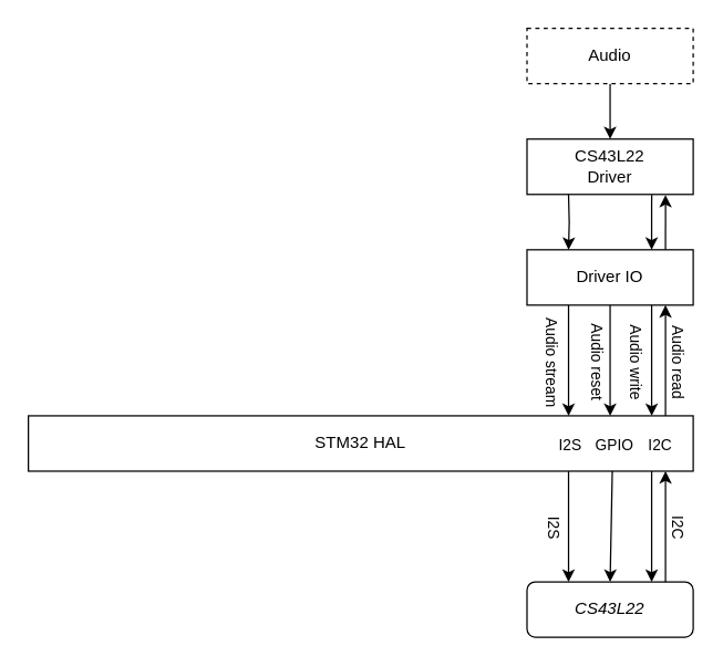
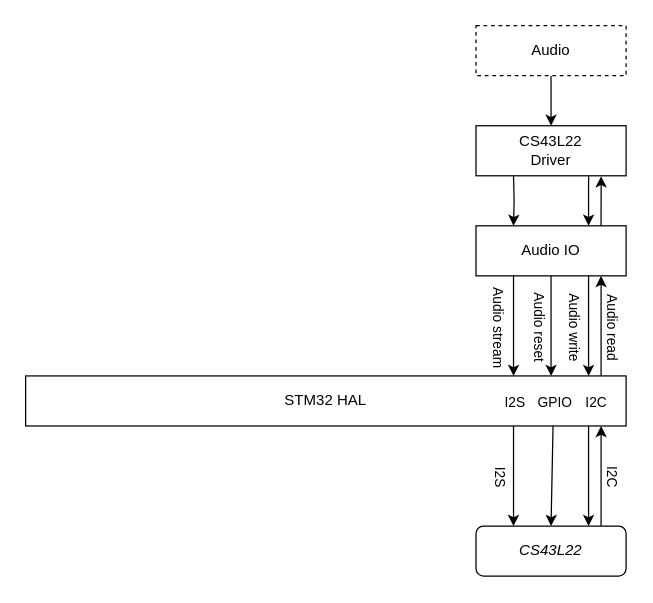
  <mxCell id="0" />
  <mxCell id="1" parent="0" />
  <mxCell id="2" style="edgeStyle=orthogonalEdgeStyle;rounded=0;orthogonalLoop=1;jettySize=auto;html=1;exitX=0.5;exitY=0;exitDx=0;exitDy=0;startArrow=classic;startFill=1;endArrow=none;endFill=0;" edge="1" parent="1" source="3" target="27"><mxGeometry relative="1" as="geometry" /></mxCell>
  <mxCell id="3" value="&lt;i&gt;CS43L22&lt;/i&gt;" style="rounded=1;whiteSpace=wrap;html=1;" parent="1" vertex="1"><mxGeometry x="380" y="420" width="120" height="40" as="geometry" /></mxCell>
  <mxCell id="4" style="edgeStyle=orthogonalEdgeStyle;rounded=0;orthogonalLoop=1;jettySize=auto;html=1;startArrow=none;startFill=0;" parent="1" edge="1"><mxGeometry relative="1" as="geometry"><mxPoint x="470" y="300" as="targetPoint" /><mxPoint x="470" y="220" as="sourcePoint" /><Array as="points" /></mxGeometry></mxCell>
  <mxCell id="5" value="Audio write" style="edgeLabel;html=1;align=center;verticalAlign=middle;resizable=0;points=[];rotation=90;" parent="4" vertex="1" connectable="0"><mxGeometry x="-0.16" relative="1" as="geometry"><mxPoint x="-10" y="6.11" as="offset" /></mxGeometry></mxCell>
  <mxCell id="6" style="edgeStyle=orthogonalEdgeStyle;rounded=0;orthogonalLoop=1;jettySize=auto;html=1;startArrow=none;startFill=0;exitX=0.25;exitY=1;exitDx=0;exitDy=0;" parent="1" source="10" edge="1"><mxGeometry relative="1" as="geometry"><mxPoint x="410" y="300" as="targetPoint" /><mxPoint x="410" y="221" as="sourcePoint" /><Array as="points" /></mxGeometry></mxCell>
  <mxCell id="7" value="Audio stream" style="edgeLabel;html=1;align=center;verticalAlign=middle;resizable=0;points=[];rotation=90;" parent="6" vertex="1" connectable="0"><mxGeometry x="-0.18" y="1" relative="1" as="geometry"><mxPoint x="-11.99" y="7.38" as="offset" /></mxGeometry></mxCell>
  <mxCell id="8" style="edgeStyle=orthogonalEdgeStyle;rounded=0;orthogonalLoop=1;jettySize=auto;html=1;exitX=0.5;exitY=1;exitDx=0;exitDy=0;entryX=0.875;entryY=0;entryDx=0;entryDy=0;entryPerimeter=0;" edge="1" parent="1" source="10" target="14"><mxGeometry relative="1" as="geometry" /></mxCell>
  <mxCell id="9" value="Audio reset" style="edgeLabel;html=1;align=center;verticalAlign=middle;resizable=0;points=[];rotation=90;" vertex="1" connectable="0" parent="8"><mxGeometry x="-0.307" y="1" relative="1" as="geometry"><mxPoint x="-9" y="12" as="offset" /></mxGeometry></mxCell>
- <mxCell id="10" value="Driver IO" style="rounded=0;whiteSpace=wrap;html=1;" parent="1" vertex="1"><mxGeometry x="380" y="180" width="120" height="40" as="geometry" /></mxCell>
+ <mxCell id="10" value="Audio IO" style="rounded=0;whiteSpace=wrap;html=1;" parent="1" vertex="1"><mxGeometry x="380" y="180" width="120" height="40" as="geometry" /></mxCell>
  <mxCell id="11" value="CS43L22&lt;br&gt;Driver" style="rounded=0;whiteSpace=wrap;html=1;" parent="1" vertex="1"><mxGeometry x="380" y="100" width="120" height="40" as="geometry" /></mxCell>
  <mxCell id="12" style="edgeStyle=orthogonalEdgeStyle;rounded=0;orthogonalLoop=1;jettySize=auto;html=1;exitX=0.5;exitY=1;exitDx=0;exitDy=0;entryX=0.5;entryY=0;entryDx=0;entryDy=0;" edge="1" parent="1" source="13" target="11"><mxGeometry relative="1" as="geometry" /></mxCell>
  <mxCell id="13" value="Audio" style="rounded=0;whiteSpace=wrap;html=1;dashed=1;" parent="1" vertex="1"><mxGeometry x="380" y="20" width="120" height="40" as="geometry" /></mxCell>
  <mxCell id="14" value="STM32 HAL" style="rounded=0;whiteSpace=wrap;html=1;" parent="1" vertex="1"><mxGeometry x="20" y="300" width="480" height="40" as="geometry" /></mxCell>
  <mxCell id="15" style="edgeStyle=orthogonalEdgeStyle;rounded=0;orthogonalLoop=1;jettySize=auto;html=1;exitX=0.75;exitY=1;exitDx=0;exitDy=0;startArrow=classic;startFill=1;endArrow=none;endFill=0;" parent="1" edge="1"><mxGeometry relative="1" as="geometry"><mxPoint x="480" y="300" as="targetPoint" /><mxPoint x="480" y="220" as="sourcePoint" /></mxGeometry></mxCell>
  <mxCell id="16" value="Audio read" style="edgeLabel;html=1;align=center;verticalAlign=middle;resizable=0;points=[];rotation=90;" parent="15" vertex="1" connectable="0"><mxGeometry x="-0.18" y="-2" relative="1" as="geometry"><mxPoint x="12" y="7.2" as="offset" /></mxGeometry></mxCell>
  <mxCell id="17" style="edgeStyle=orthogonalEdgeStyle;rounded=0;orthogonalLoop=1;jettySize=auto;html=1;exitX=0.75;exitY=1;exitDx=0;exitDy=0;startArrow=none;startFill=0;" parent="1" edge="1"><mxGeometry relative="1" as="geometry"><mxPoint x="470" y="420" as="targetPoint" /><mxPoint x="470" y="340" as="sourcePoint" /></mxGeometry></mxCell>
  <mxCell id="18" style="edgeStyle=orthogonalEdgeStyle;rounded=0;orthogonalLoop=1;jettySize=auto;html=1;exitX=0.25;exitY=1;exitDx=0;exitDy=0;startArrow=none;startFill=0;" parent="1" edge="1"><mxGeometry relative="1" as="geometry"><mxPoint x="410" y="420" as="targetPoint" /><mxPoint x="410" y="340" as="sourcePoint" /></mxGeometry></mxCell>
  <mxCell id="19" value="I2S" style="edgeLabel;html=1;align=center;verticalAlign=middle;resizable=0;points=[];rotation=90;" parent="18" vertex="1" connectable="0"><mxGeometry x="-0.17" y="2" relative="1" as="geometry"><mxPoint x="-12" y="6.8" as="offset" /></mxGeometry></mxCell>
  <mxCell id="20" style="edgeStyle=orthogonalEdgeStyle;rounded=0;orthogonalLoop=1;jettySize=auto;html=1;exitX=0.75;exitY=1;exitDx=0;exitDy=0;startArrow=classic;startFill=1;endArrow=none;endFill=0;" parent="1" edge="1"><mxGeometry relative="1" as="geometry"><mxPoint x="480" y="420" as="targetPoint" /><mxPoint x="480" y="340" as="sourcePoint" /></mxGeometry></mxCell>
  <mxCell id="21" value="I2C" style="edgeLabel;html=1;align=center;verticalAlign=middle;resizable=0;points=[];rotation=90;" parent="20" vertex="1" connectable="0"><mxGeometry x="-0.14" y="-1" relative="1" as="geometry"><mxPoint x="11" y="5.6" as="offset" /></mxGeometry></mxCell>
  <mxCell id="22" value="I2S" style="edgeLabel;html=1;align=center;verticalAlign=middle;resizable=0;points=[];rotation=0;" parent="1" vertex="1" connectable="0"><mxGeometry x="410" y="320" as="geometry" /></mxCell>
  <mxCell id="23" value="I2C" style="edgeLabel;html=1;align=center;verticalAlign=middle;resizable=0;points=[];rotation=0;" parent="1" vertex="1" connectable="0"><mxGeometry x="475" y="320" as="geometry" /></mxCell>
  <mxCell id="24" style="edgeStyle=orthogonalEdgeStyle;rounded=0;orthogonalLoop=1;jettySize=auto;html=1;startArrow=none;startFill=0;" parent="1" edge="1"><mxGeometry relative="1" as="geometry"><mxPoint x="470" y="180" as="targetPoint" /><mxPoint x="470.02" y="140.4" as="sourcePoint" /><Array as="points" /></mxGeometry></mxCell>
  <mxCell id="25" style="edgeStyle=orthogonalEdgeStyle;rounded=0;orthogonalLoop=1;jettySize=auto;html=1;startArrow=none;startFill=0;exitX=0.647;exitY=0.99;exitDx=0;exitDy=0;exitPerimeter=0;" parent="1" edge="1"><mxGeometry relative="1" as="geometry"><mxPoint x="410" y="180" as="targetPoint" /><mxPoint x="410.005" y="140" as="sourcePoint" /><Array as="points" /></mxGeometry></mxCell>
  <mxCell id="26" style="edgeStyle=orthogonalEdgeStyle;rounded=0;orthogonalLoop=1;jettySize=auto;html=1;exitX=0.75;exitY=1;exitDx=0;exitDy=0;startArrow=classic;startFill=1;endArrow=none;endFill=0;" parent="1" edge="1"><mxGeometry relative="1" as="geometry"><mxPoint x="480" y="180" as="targetPoint" /><mxPoint x="480.02" y="140.4" as="sourcePoint" /></mxGeometry></mxCell>
  <mxCell id="27" value="GPIO" style="edgeLabel;html=1;align=center;verticalAlign=middle;resizable=0;points=[];rotation=0;" vertex="1" connectable="0" parent="1"><mxGeometry x="442" y="320" as="geometry" /></mxCell>
